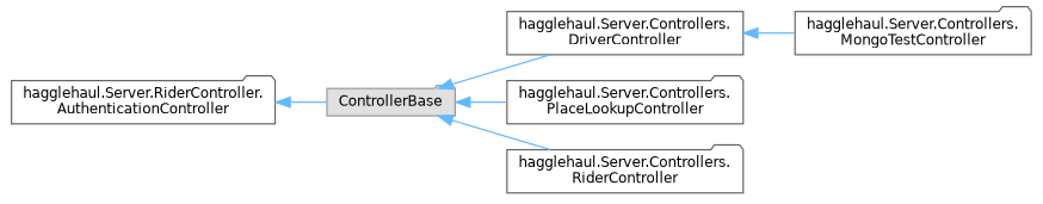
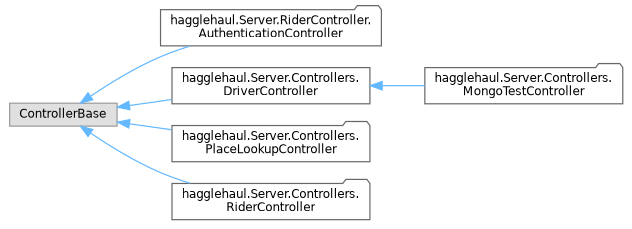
  digraph {
    rankdir=LR
    node [color=grey40 fillcolor=white fontname=Helvetica fontsize=10 shape=folder style=filled]
    edge [color=steelblue1 dir=back fontname=Helvetica fontsize=10 labelfontname=Helvetica labelfontsize=10 style=solid]
-   n1 [color=grey60 fillcolor="#E0E0E0" height=0.2 label=ControllerBase width=0.4]
+   n1 [color=grey60 fillcolor="#E0E0E0" height=0.2 label=ControllerBase shape=box width=0.4]
    n2 [height=0.2 label="hagglehaul.Server.RiderController.\lAuthenticationController" width=0.4]
    n3 [height=0.2 label="hagglehaul.Server.Controllers.\lDriverController" shape=box width=0.4]
    n4 [height=0.2 label="hagglehaul.Server.Controllers.\lPlaceLookupController" width=0.4]
    n5 [height=0.2 label="hagglehaul.Server.Controllers.\lRiderController" width=0.4]
    n6 [height=0.2 label="hagglehaul.Server.Controllers.\lMongoTestController" width=0.4]
-   n2 -> n1
+   n1 -> n2
    n1 -> n3
    n1 -> n4
    n1 -> n5
    n3 -> n6
  }
